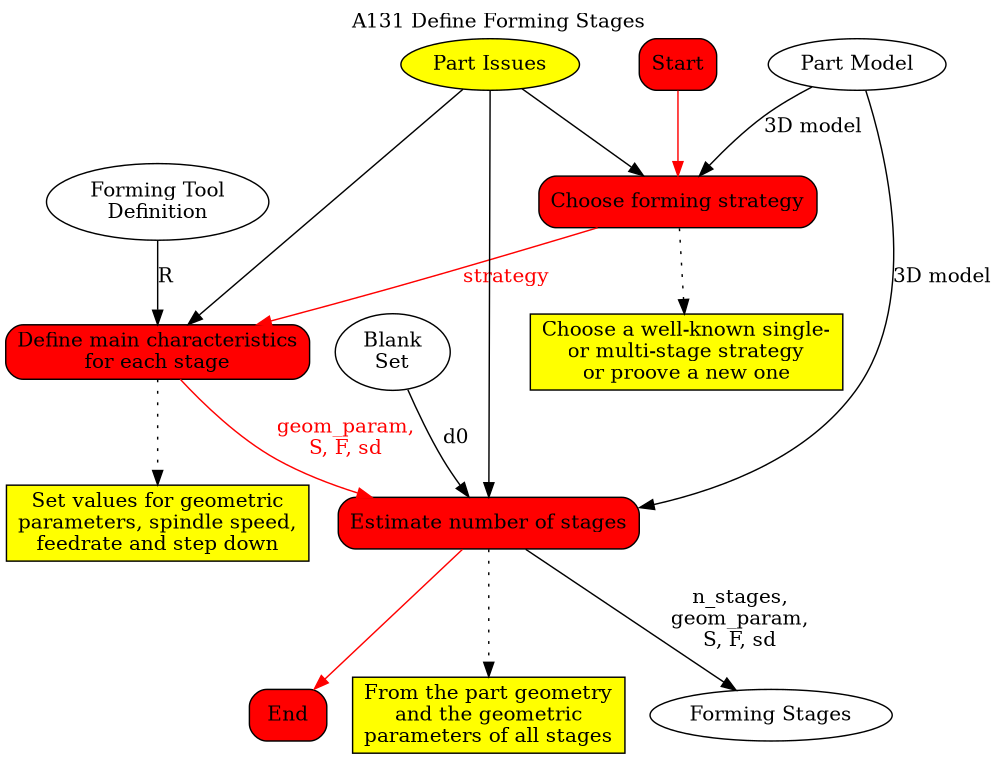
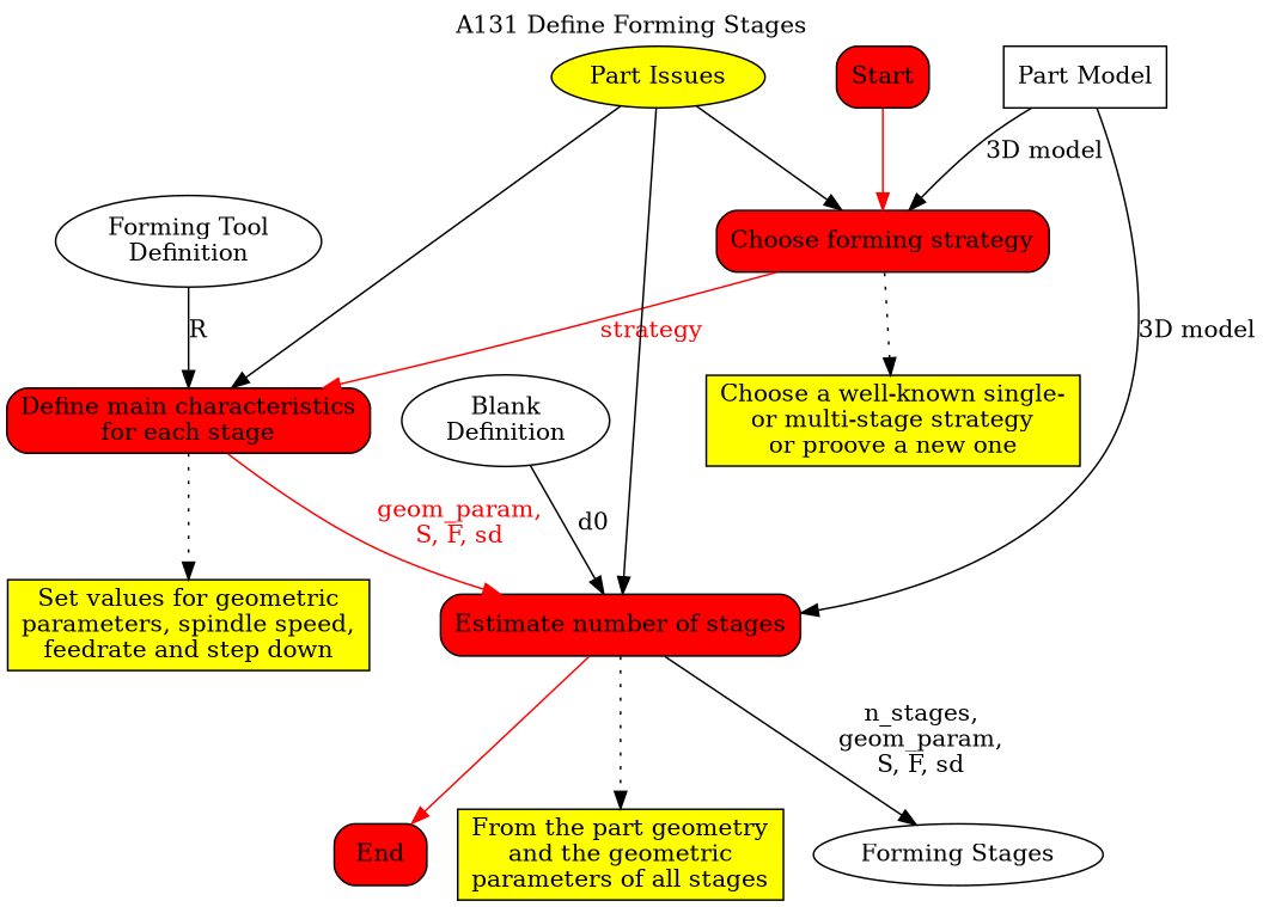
  digraph {
    label="A131 Define Forming Stages"
    labelloc=t
    node [color=black fillcolor=red shape=box style=filled]
    edge [color=black dir=forward fontcolor=black style=solid]
    Start [style="filled, rounded"]
    n2 [label="Choose forming strategy" style="filled, rounded"]
    n3 [label="Define main characteristics\nfor each stage" style="filled, rounded"]
    n4 [fillcolor=yellow label="Choose a well-known single-\nor multi-stage strategy\nor proove a new one"]
    n5 [label="Estimate number of stages" style="filled, rounded"]
    n6 [fillcolor=yellow label="Set values for geometric\nparameters, spindle speed,\nfeedrate and step down"]
    End [style="filled, rounded"]
    n8 [fillcolor=yellow label="From the part geometry\nand the geometric\nparameters of all stages"]
    n9 [fillcolor=white label="Forming Stages" shape=ellipse]
    n10 [fillcolor=yellow label="Part Issues" shape=ellipse]
    n11 [fillcolor=white label="Forming Tool\nDefinition" shape=ellipse]
-   n12 [fillcolor=white label="Blank\nSet" shape=ellipse]
-   n13 [fillcolor=white label="Part Model" shape=ellipse]
+   n12 [fillcolor=white label="Blank\nDefinition" shape=ellipse]
+   n13 [fillcolor=white label="Part Model"]
    Start -> n2 [color=red fontcolor=red]
    n2 -> n3 [color=red fontcolor=red label=strategy]
    n2 -> n4 [style=dotted]
    n3 -> n5 [color=red fontcolor=red label="geom_param,\nS, F, sd"]
    n3 -> n6 [style=dotted]
    n5 -> End [color=red fontcolor=red]
    n5 -> n8 [style=dotted]
    n5 -> n9 [label="n_stages,\ngeom_param,\nS, F, sd"]
    n10 -> n2
    n10 -> n3
    n10 -> n5
    n11 -> n3 [label=R]
    n12 -> n5 [label=d0]
    n13 -> n2 [label="3D model"]
    n13 -> n5 [label="3D model"]
  }
